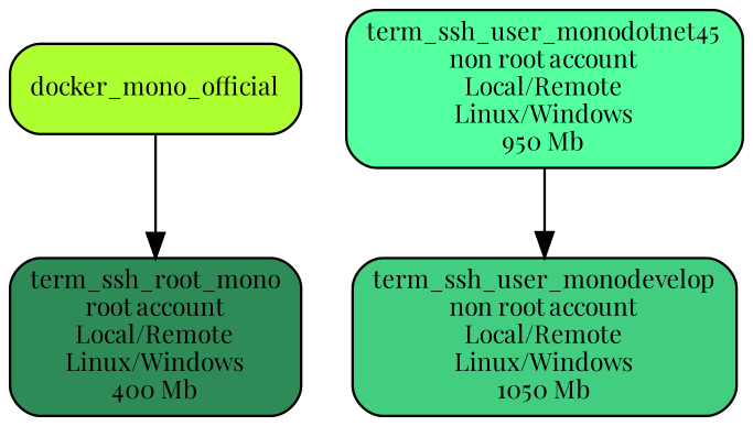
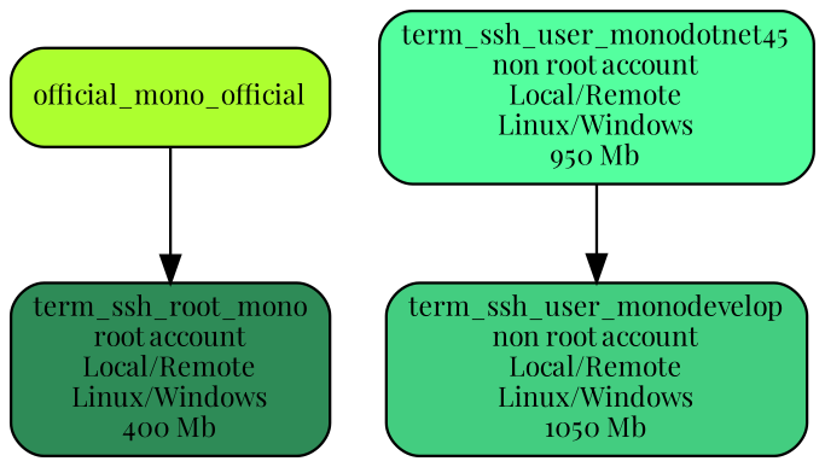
  digraph {
    fontname="Playfair Display"
    node [fontsize=10.0 shape=box style="filled,rounded" fontname="Playfair Display"]
    edge [fontname="Playfair Display"]
-   n1 [fillcolor=greenyellow label=docker_mono_official]
+   n1 [fillcolor=greenyellow label=official_mono_official]
    n2 [fillcolor=seagreen label="term_ssh_root_mono\nroot account\nLocal/Remote\nLinux/Windows\n400 Mb"]
    n3 [fillcolor=seagreen1 label="term_ssh_user_monodotnet45\nnon root account\nLocal/Remote\nLinux/Windows\n950 Mb"]
    n4 [fillcolor=seagreen3 label="term_ssh_user_monodevelop\nnon root account\nLocal/Remote\nLinux/Windows\n1050 Mb"]
    n1 -> n2
    n3 -> n4
  }
